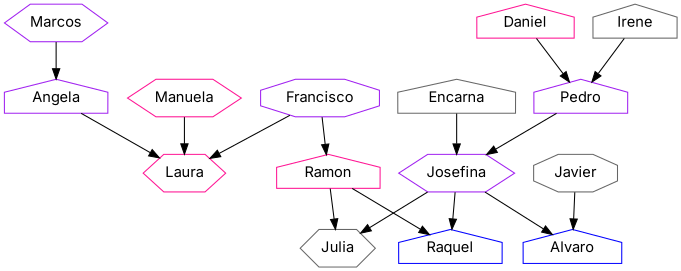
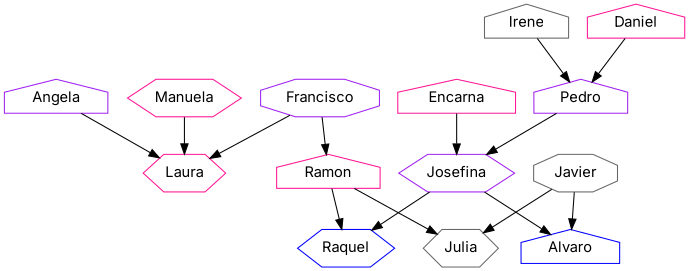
  strict digraph {
    fontname=Inter
    node [color=purple fontname=Inter shape=house]
    edge [fontname=Inter style=solid]
    n1 [label=Francisco shape=octagon]
    n2 [color=deeppink label=Laura shape=hexagon]
    n3 [color=deeppink label=Ramon]
-   n4 [color=blue label=Raquel]
+   n4 [color=blue label=Raquel shape=hexagon]
    n5 [color=gray40 label=Julia shape=hexagon]
    n6 [color=deeppink label=Manuela shape=hexagon]
    n7 [label=Angela]
-   n8 [label=Marcos shape=hexagon]
    n9 [color=gray40 label=Irene]
    n10 [label=Pedro]
    n11 [label=Josefina shape=hexagon]
    n12 [color=deeppink label=Daniel]
    n13 [color=blue label=Alvaro]
-   n14 [color=gray40 label=Encarna]
+   n14 [color=deeppink label=Encarna]
    n15 [color=gray40 label=Javier shape=octagon]
    n1 -> n2
    n1 -> n3
    n3 -> n4
    n3 -> n5
    n6 -> n2
    n7 -> n2
-   n8 -> n7
    n9 -> n10
    n10 -> n11
    n11 -> n4
-   n11 -> n5
+   n15 -> n5
    n11 -> n13
    n12 -> n10
    n14 -> n11
    n15 -> n13
  }
